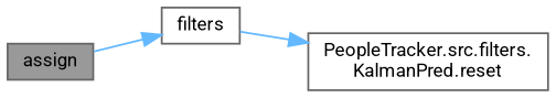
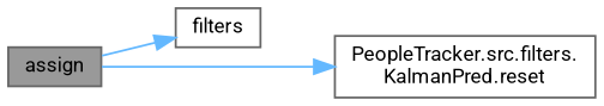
  digraph {
    fontname=Roboto
    rankdir=LR
    node [color=grey40 fillcolor=white fontname=Roboto fontsize=10 shape=box style=filled]
    edge [color=steelblue1 fontname=Roboto fontsize=10 labelfontname=Helvetica labelfontsize=10 style=solid]
    n1 [color=gray40 fillcolor=grey60 fontcolor=black height=0.2 label=assign width=0.4]
    n2 [height=0.2 label=filters width=0.4]
    n3 [height=0.2 label="PeopleTracker.src.filters.\lKalmanPred.reset" width=0.4]
    n1 -> n2
-   n2 -> n3
+   n1 -> n3
  }
